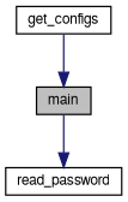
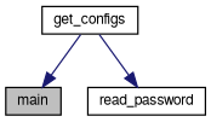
  digraph {
    rankdir=TB
    node [color=black fontname=FreeSans fontsize=10 shape=record]
    edge [color=midnightblue fontname=FreeSans fontsize=10 labelfontname=FreeSans labelfontsize=10 style=solid]
    n1 [fillcolor=grey75 fontcolor=black height=0.2 label=main style=filled width=0.4]
    n2 [height=0.2 label=read_password width=0.4]
    n3 [height=0.2 label=get_configs width=0.4]
-   n1 -> n2
+   n3 -> n2
    n3 -> n1
  }
